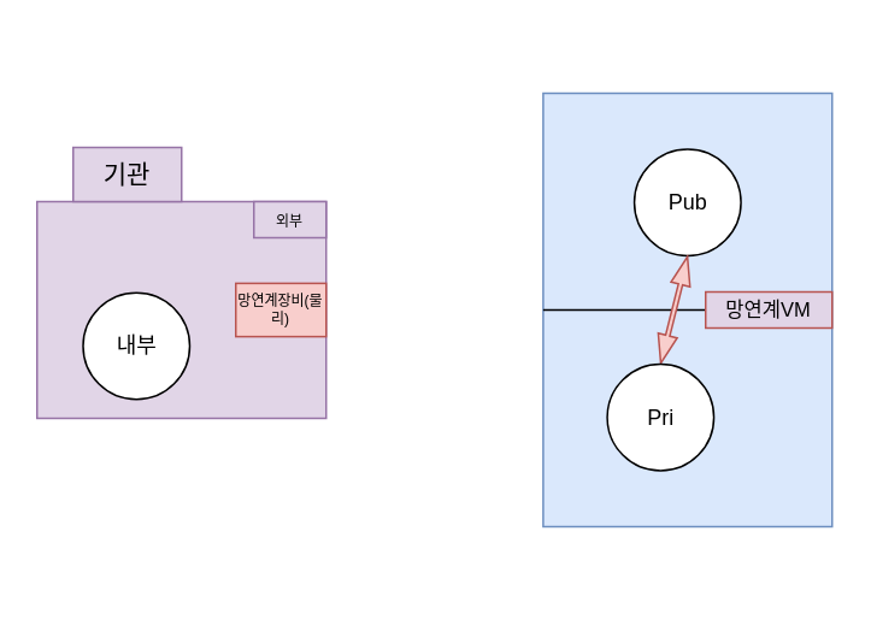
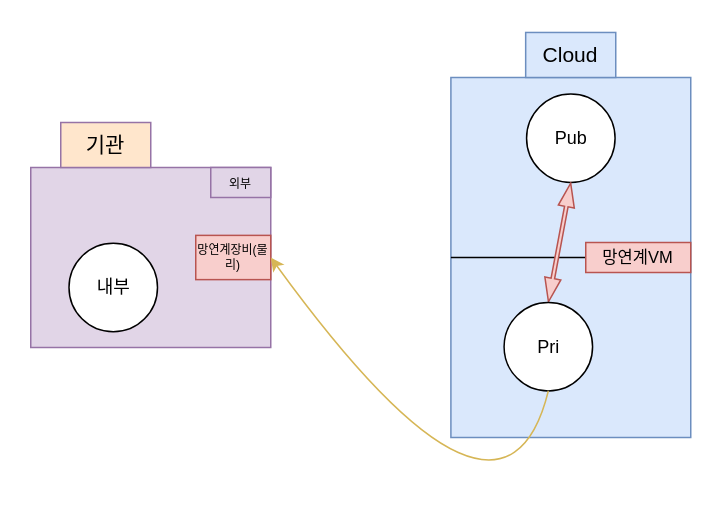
  <mxCell id="0" />
  <mxCell id="1" parent="0" />
  <mxCell id="2" value="" style="rounded=0;whiteSpace=wrap;html=1;fillColor=#dae8fc;strokeColor=#6c8ebf;" parent="1" vertex="1"><mxGeometry x="300.1" y="51" width="159.9" height="240" as="geometry" /></mxCell>
  <mxCell id="3" value="" style="endArrow=none;html=1;rounded=0;exitX=0;exitY=0.5;exitDx=0;exitDy=0;entryX=1;entryY=0.5;entryDx=0;entryDy=0;" parent="1" source="2" target="2" edge="1"><mxGeometry width="50" height="50" relative="1" as="geometry"><mxPoint x="240" y="121" as="sourcePoint" /><mxPoint x="290" y="71" as="targetPoint" /></mxGeometry></mxCell>
- <mxCell id="4" value="Pub" style="ellipse;whiteSpace=wrap;html=1;aspect=fixed;" parent="1" vertex="1"><mxGeometry x="350.55" y="82" width="59" height="59" as="geometry" /></mxCell>
+ <mxCell id="4" value="Pub" style="ellipse;whiteSpace=wrap;html=1;aspect=fixed;" parent="1" vertex="1"><mxGeometry x="350.55" y="62" width="59" height="59" as="geometry" /></mxCell>
  <mxCell id="5" value="" style="shape=flexArrow;endArrow=classic;startArrow=classic;html=1;rounded=0;width=2.381;endSize=4.938;endWidth=7.438;startWidth=7.438;startSize=4.938;fillColor=#f8cecc;strokeColor=#b85450;entryX=0.5;entryY=1;entryDx=0;entryDy=0;exitX=0.5;exitY=0;exitDx=0;exitDy=0;" parent="1" source="11" target="4" edge="1"><mxGeometry width="100" height="100" relative="1" as="geometry"><mxPoint x="380" y="191" as="sourcePoint" /><mxPoint x="379.76" y="151" as="targetPoint" /></mxGeometry></mxCell>
- <mxCell id="6" value="&lt;font style=&quot;font-size: 11px;&quot;&gt;망연계VM&lt;/font&gt;" style="rounded=0;whiteSpace=wrap;html=1;fillColor=#e1d5e7;strokeColor=#b85450;fontSize=11;" parent="1" vertex="1"><mxGeometry x="390" y="161" width="70" height="20" as="geometry" /></mxCell>
+ <mxCell id="6" value="&lt;font style=&quot;font-size: 11px;&quot;&gt;망연계VM&lt;/font&gt;" style="rounded=0;whiteSpace=wrap;html=1;fillColor=#f8cecc;strokeColor=#b85450;fontSize=11;" parent="1" vertex="1"><mxGeometry x="390" y="161" width="70" height="20" as="geometry" /></mxCell>
+ <mxCell id="7" value="&lt;span style=&quot;font-size: 14px;&quot;&gt;Cloud&lt;/span&gt;" style="rounded=0;whiteSpace=wrap;html=1;fillColor=#dae8fc;strokeColor=#6c8ebf;fontSize=14;" parent="1" vertex="1"><mxGeometry x="349.95" y="20.98" width="60.05" height="30.02" as="geometry" /></mxCell>
  <mxCell id="8" value="" style="rounded=0;whiteSpace=wrap;html=1;fontSize=8;fillColor=#e1d5e7;strokeColor=#9673a6;" parent="1" vertex="1"><mxGeometry x="20" y="111" width="160" height="120" as="geometry" /></mxCell>
- <mxCell id="9" value="&lt;span style=&quot;font-size: 14px;&quot;&gt;기관&lt;/span&gt;" style="rounded=0;whiteSpace=wrap;html=1;fillColor=#e1d5e7;strokeColor=#9673a6;fontSize=14;" parent="1" vertex="1"><mxGeometry x="40" y="81" width="60" height="30" as="geometry" /></mxCell>
+ <mxCell id="9" value="&lt;span style=&quot;font-size: 14px;&quot;&gt;기관&lt;/span&gt;" style="rounded=0;whiteSpace=wrap;html=1;fillColor=#ffe6cc;strokeColor=#9673a6;fontSize=14;" parent="1" vertex="1"><mxGeometry x="40" y="81" width="60" height="30" as="geometry" /></mxCell>
  <mxCell id="10" value="&lt;font style=&quot;font-size: 8px;&quot;&gt;&lt;font style=&quot;font-size: 8px;&quot;&gt;망연계&lt;/font&gt;&lt;font style=&quot;font-size: 8px;&quot;&gt;장비(물리)&lt;/font&gt;&lt;/font&gt;" style="rounded=0;whiteSpace=wrap;html=1;fillColor=#f8cecc;strokeColor=#b85450;fontSize=3;" parent="1" vertex="1"><mxGeometry x="130" y="156.25" width="50" height="29.5" as="geometry" /></mxCell>
  <mxCell id="11" value="Pri" style="ellipse;whiteSpace=wrap;html=1;aspect=fixed;" parent="1" vertex="1"><mxGeometry x="335.55" y="201" width="59" height="59" as="geometry" /></mxCell>
  <mxCell id="12" value="내부" style="ellipse;whiteSpace=wrap;html=1;aspect=fixed;" parent="1" vertex="1"><mxGeometry x="45.5" y="161.5" width="59" height="59" as="geometry" /></mxCell>
  <mxCell id="13" value="&lt;span style=&quot;font-size: 8px;&quot;&gt;외부&lt;/span&gt;" style="rounded=0;whiteSpace=wrap;html=1;fillColor=#e1d5e7;strokeColor=#9673a6;" parent="1" vertex="1"><mxGeometry x="140" y="111" width="40" height="20" as="geometry" /></mxCell>
+ <mxCell id="14" value="" style="curved=1;endArrow=classic;html=1;rounded=0;fontSize=9;exitX=0.5;exitY=1;exitDx=0;exitDy=0;entryX=1;entryY=0.5;entryDx=0;entryDy=0;fillColor=#fff2cc;strokeColor=#d6b656;" parent="1" source="11" target="10" edge="1"><mxGeometry width="50" height="50" relative="1" as="geometry"><mxPoint x="300" y="321" as="sourcePoint" /><mxPoint x="350" y="271" as="targetPoint" /><Array as="points"><mxPoint x="350" y="321" /><mxPoint x="260" y="281" /></Array></mxGeometry></mxCell>
